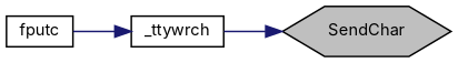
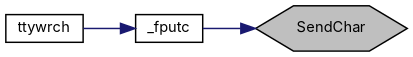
  digraph {
    fontname=Inter
    rankdir=RL
    node [color=black fillcolor=white fontname=Inter fontsize=10 shape=box style=filled]
    edge [color=midnightblue dir=back fontname=Inter fontsize=10 labelfontname=Helvetica labelfontsize=10 style=solid]
    n1 [fillcolor=grey75 fontcolor=black height=0.2 label=SendChar shape=hexagon width=0.4]
-   n2 [height=0.2 label=_ttywrch width=0.4]
-   n3 [height=0.2 label=fputc width=0.4]
+   n2 [height=0.2 label=_fputc width=0.4]
+   n3 [height=0.2 label=ttywrch width=0.4]
    n1 -> n2
    n2 -> n3
  }
